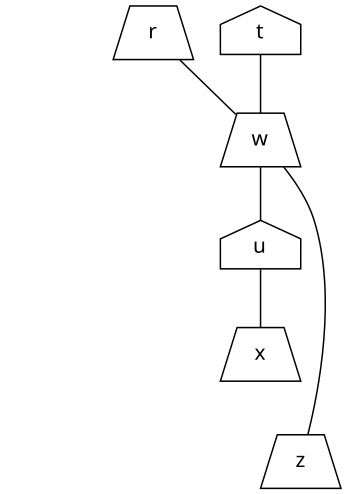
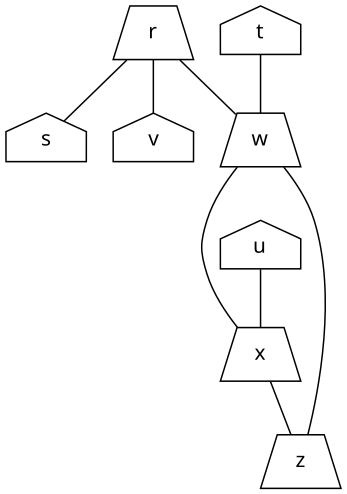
  strict graph {
    fontname="Noto Sans"
    node [fontname="Noto Sans" shape=trapezium]
    edge [fontname="Noto Sans"]
    r
+   s [shape=house]
+   v [shape=house]
    w
    x
    z
    t [shape=house]
    u [shape=house]
+   r -- s
+   r -- v
    r -- w
-   w -- u
+   w -- x
    w -- z
+   x -- z
    t -- w
    u -- x
  }
